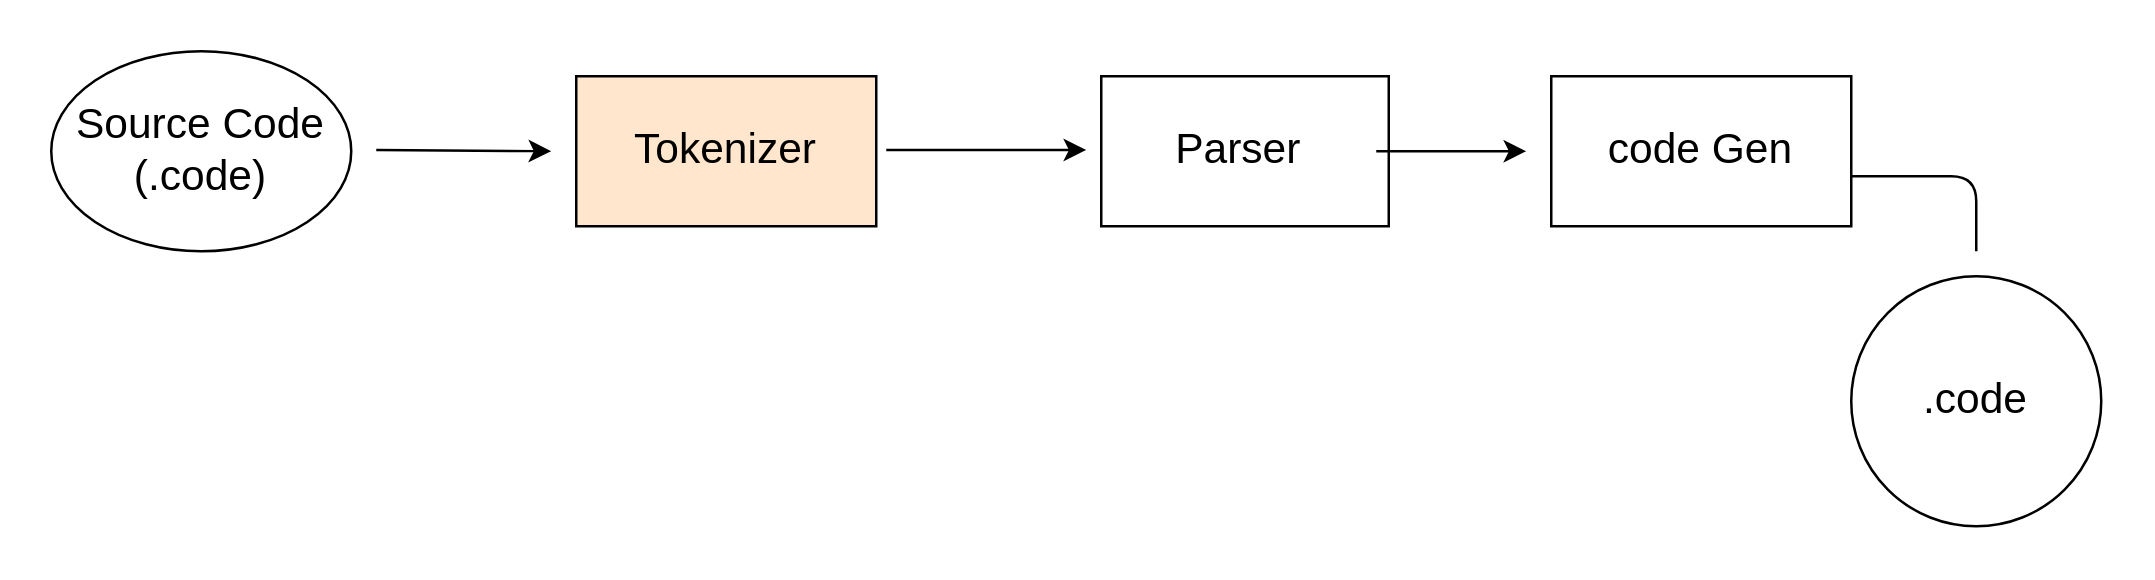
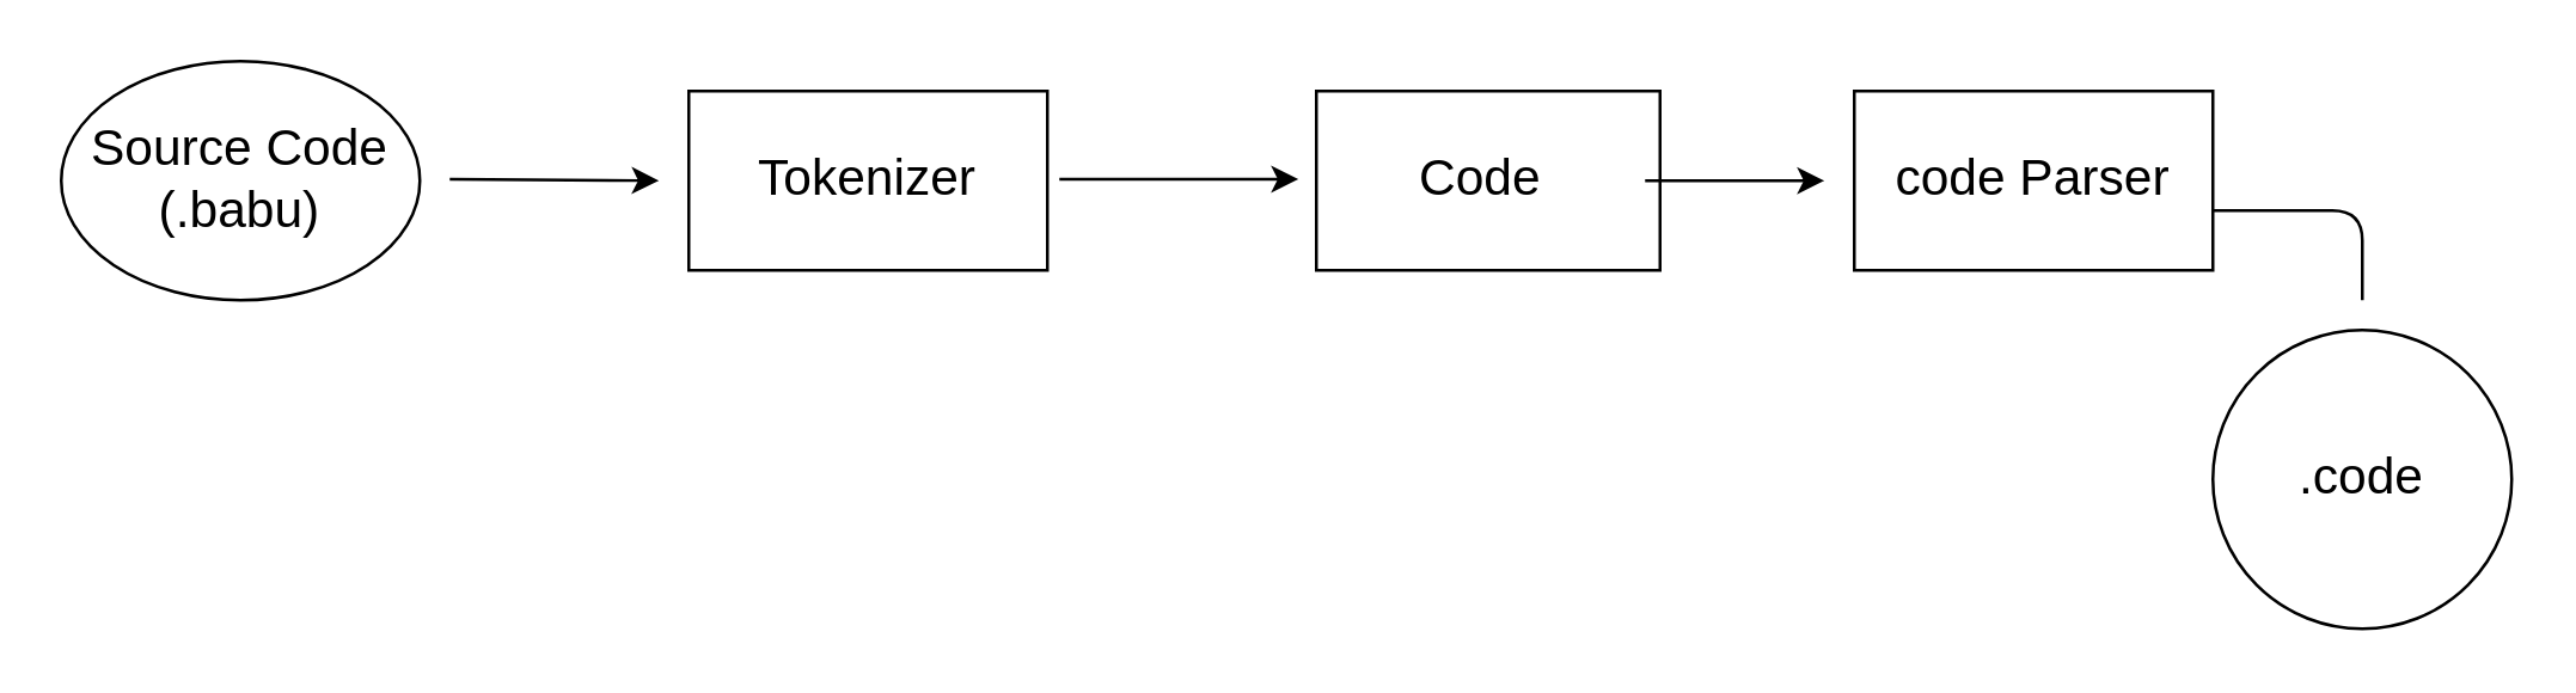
  <mxCell id="0" />
  <mxCell id="1" parent="0" />
- <mxCell id="2" value="Source Code&lt;br&gt;(.code)" style="ellipse;whiteSpace=wrap;html=1;fontSize=17;" parent="1" vertex="1"><mxGeometry x="20" y="20" width="120" height="80" as="geometry" /></mxCell>
+ <mxCell id="2" value="Source Code&lt;br&gt;(.babu)" style="ellipse;whiteSpace=wrap;html=1;fontSize=17;" parent="1" vertex="1"><mxGeometry x="20" y="20" width="120" height="80" as="geometry" /></mxCell>
  <mxCell id="3" value="" style="endArrow=classic;html=1;fontSize=17;" parent="1" edge="1"><mxGeometry width="50" height="50" relative="1" as="geometry"><mxPoint x="150" y="59.5" as="sourcePoint" /><mxPoint x="220" y="60" as="targetPoint" /></mxGeometry></mxCell>
- <mxCell id="4" value="Tokenizer" style="rounded=0;whiteSpace=wrap;html=1;fontSize=17;fillColor=#ffe6cc;" parent="1" vertex="1"><mxGeometry x="230" y="30" width="120" height="60" as="geometry" /></mxCell>
+ <mxCell id="4" value="Tokenizer" style="rounded=0;whiteSpace=wrap;html=1;fontSize=17;" parent="1" vertex="1"><mxGeometry x="230" y="30" width="120" height="60" as="geometry" /></mxCell>
  <mxCell id="5" value="" style="endArrow=classic;html=1;fontSize=17;" parent="1" edge="1"><mxGeometry width="50" height="50" relative="1" as="geometry"><mxPoint x="354" y="59.5" as="sourcePoint" /><mxPoint x="434" y="59.5" as="targetPoint" /></mxGeometry></mxCell>
- <mxCell id="6" value="Parser&amp;nbsp;" style="rounded=0;whiteSpace=wrap;html=1;fontSize=17;" parent="1" vertex="1"><mxGeometry x="440" y="30" width="115" height="60" as="geometry" /></mxCell>
- <mxCell id="7" value="code Gen" style="rounded=0;whiteSpace=wrap;html=1;fontSize=17;" parent="1" vertex="1"><mxGeometry x="620" y="30" width="120" height="60" as="geometry" /></mxCell>
+ <mxCell id="6" value="Code&amp;nbsp;" style="rounded=0;whiteSpace=wrap;html=1;fontSize=17;" parent="1" vertex="1"><mxGeometry x="440" y="30" width="115" height="60" as="geometry" /></mxCell>
+ <mxCell id="7" value="code Parser" style="rounded=0;whiteSpace=wrap;html=1;fontSize=17;" parent="1" vertex="1"><mxGeometry x="620" y="30" width="120" height="60" as="geometry" /></mxCell>
  <mxCell id="8" value="" style="endArrow=classic;html=1;fontSize=17;" parent="1" edge="1"><mxGeometry width="50" height="50" relative="1" as="geometry"><mxPoint x="550" y="60" as="sourcePoint" /><mxPoint x="610" y="60" as="targetPoint" /></mxGeometry></mxCell>
  <mxCell id="9" value="" style="endArrow=none;html=1;fontSize=17;" parent="1" edge="1"><mxGeometry width="50" height="50" relative="1" as="geometry"><mxPoint x="740" y="70" as="sourcePoint" /><mxPoint x="790" y="100" as="targetPoint" /><Array as="points"><mxPoint x="790" y="70" /></Array></mxGeometry></mxCell>
  <mxCell id="10" value=".code" style="ellipse;whiteSpace=wrap;html=1;aspect=fixed;fontSize=17;" parent="1" vertex="1"><mxGeometry x="740" y="110" width="100" height="100" as="geometry" /></mxCell>
